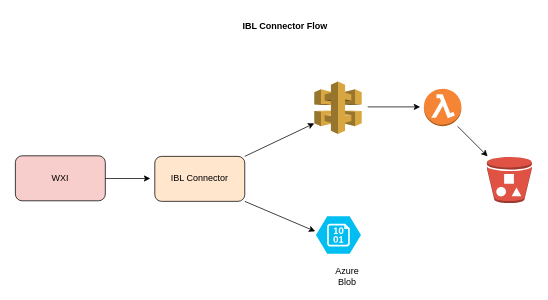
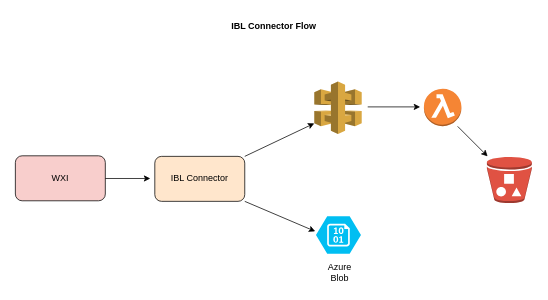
  <mxCell id="0" />
  <mxCell id="1" parent="0" />
  <mxCell id="2" value="IBL Connector" style="rounded=1;whiteSpace=wrap;html=1;fillColor=#ffe6cc;" parent="1" vertex="1"><mxGeometry x="206" y="208" width="120" height="60" as="geometry" /></mxCell>
  <mxCell id="3" value="" style="verticalLabelPosition=bottom;html=1;verticalAlign=top;align=center;strokeColor=none;fillColor=#00BEF2;shape=mxgraph.azure.storage_blob;" vertex="1" parent="1"><mxGeometry x="421" y="288" width="60" height="50" as="geometry" /></mxCell>
- <mxCell id="4" value="IBL Connector Flow" style="text;html=1;align=center;verticalAlign=middle;whiteSpace=wrap;rounded=0;fontStyle=1" vertex="1" parent="1"><mxGeometry x="320" y="20" width="120" height="30" as="geometry" /></mxCell>
+ <mxCell id="4" value="IBL Connector Flow" style="text;html=1;align=center;verticalAlign=middle;whiteSpace=wrap;rounded=0;fontStyle=1" vertex="1" parent="1"><mxGeometry x="305" y="20" width="120" height="30" as="geometry" /></mxCell>
  <mxCell id="5" value="" style="outlineConnect=0;dashed=0;verticalLabelPosition=bottom;verticalAlign=top;align=center;html=1;shape=mxgraph.aws3.api_gateway;fillColor=#D9A741;gradientColor=none;" vertex="1" parent="1"><mxGeometry x="418.75" y="108" width="63.25" height="70" as="geometry" /></mxCell>
- <mxCell id="6" value="Azure Blob" style="text;html=1;align=center;verticalAlign=middle;whiteSpace=wrap;rounded=0;" vertex="1" parent="1"><mxGeometry x="433" y="353" width="60" height="30" as="geometry" /></mxCell>
+ <mxCell id="6" value="Azure Blob" style="text;html=1;align=center;verticalAlign=middle;whiteSpace=wrap;rounded=0;" vertex="1" parent="1"><mxGeometry x="423" y="348" width="60" height="30" as="geometry" /></mxCell>
  <mxCell id="7" value="" style="outlineConnect=0;dashed=0;verticalLabelPosition=bottom;verticalAlign=top;align=center;html=1;shape=mxgraph.aws3.bucket_with_objects;fillColor=#E05243;gradientColor=none;" vertex="1" parent="1"><mxGeometry x="649" y="208.75" width="60" height="61.5" as="geometry" /></mxCell>
  <mxCell id="8" value="" style="outlineConnect=0;dashed=0;verticalLabelPosition=bottom;verticalAlign=top;align=center;html=1;shape=mxgraph.aws3.lambda_function;fillColor=#F58534;gradientColor=none;" vertex="1" parent="1"><mxGeometry x="565" y="117.75" width="50" height="50" as="geometry" /></mxCell>
  <mxCell id="9" value="WXI" style="rounded=1;whiteSpace=wrap;html=1;fillColor=#f8cecc;" vertex="1" parent="1"><mxGeometry x="20" y="207.25" width="120" height="60" as="geometry" /></mxCell>
  <mxCell id="10" value="" style="endArrow=classic;html=1;rounded=0;" edge="1" parent="1"><mxGeometry width="50" height="50" relative="1" as="geometry"><mxPoint x="140" y="237.5" as="sourcePoint" /><mxPoint x="200" y="237.5" as="targetPoint" /></mxGeometry></mxCell>
  <mxCell id="11" value="" style="endArrow=classic;html=1;rounded=0;exitX=1;exitY=1;exitDx=0;exitDy=0;" edge="1" parent="1" source="2"><mxGeometry width="50" height="50" relative="1" as="geometry"><mxPoint x="370" y="278" as="sourcePoint" /><mxPoint x="420" y="308" as="targetPoint" /></mxGeometry></mxCell>
  <mxCell id="12" value="" style="endArrow=classic;html=1;rounded=0;exitX=1;exitY=0;exitDx=0;exitDy=0;entryX=0;entryY=0.8;entryDx=0;entryDy=0;entryPerimeter=0;" edge="1" parent="1" source="2" target="5"><mxGeometry width="50" height="50" relative="1" as="geometry"><mxPoint x="340" y="207.25" as="sourcePoint" /><mxPoint x="390" y="157.25" as="targetPoint" /></mxGeometry></mxCell>
  <mxCell id="13" value="" style="endArrow=classic;html=1;rounded=0;" edge="1" parent="1"><mxGeometry width="50" height="50" relative="1" as="geometry"><mxPoint x="490" y="142" as="sourcePoint" /><mxPoint x="560" y="142" as="targetPoint" /></mxGeometry></mxCell>
  <mxCell id="14" value="" style="endArrow=classic;html=1;rounded=0;" edge="1" parent="1"><mxGeometry width="50" height="50" relative="1" as="geometry"><mxPoint x="610" y="168" as="sourcePoint" /><mxPoint x="650" y="208" as="targetPoint" /></mxGeometry></mxCell>
